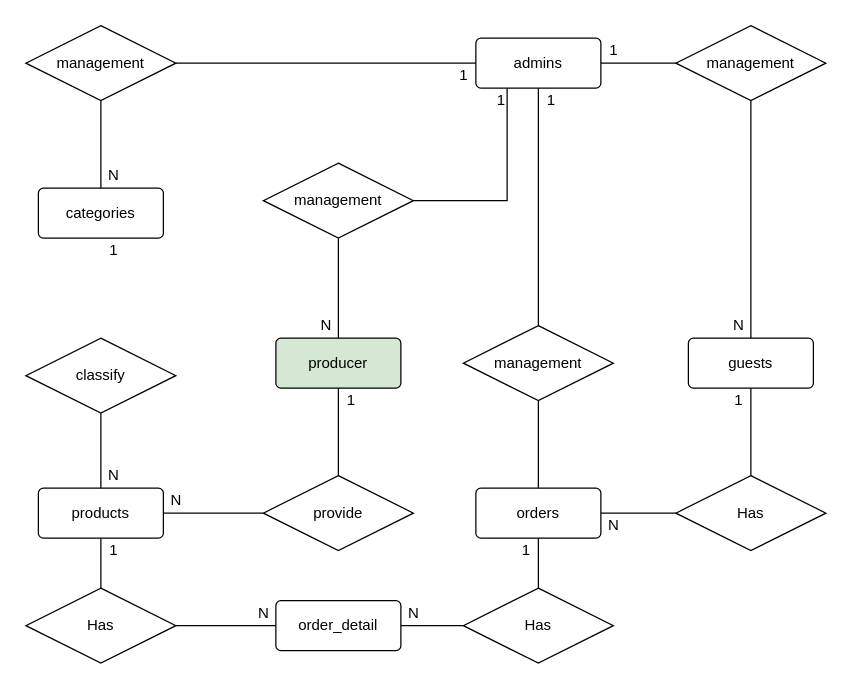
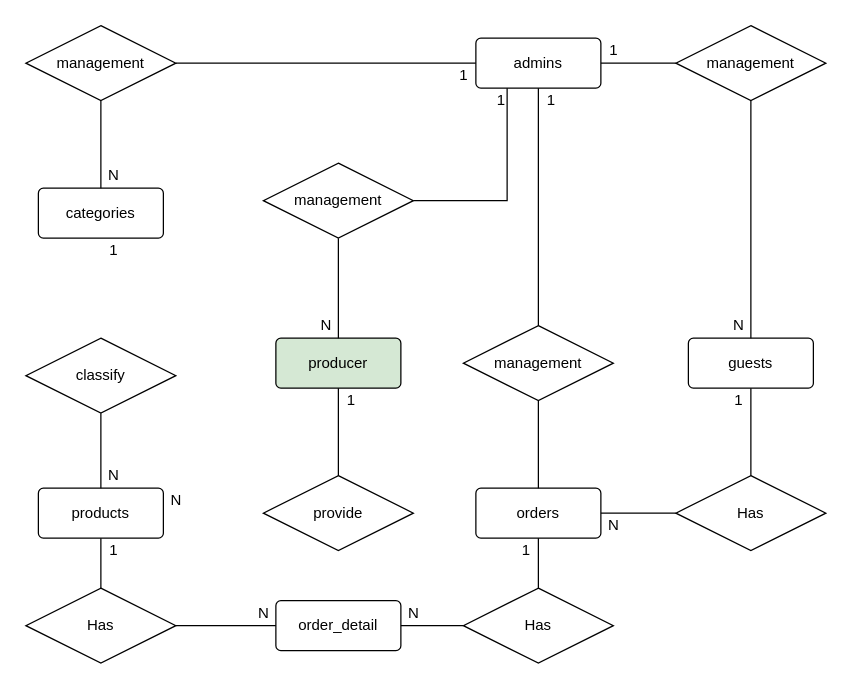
  <mxCell id="0" />
  <mxCell id="1" parent="0" />
  <mxCell id="2" value="products" style="rounded=1;arcSize=10;whiteSpace=wrap;html=1;align=center;" vertex="1" parent="1"><mxGeometry x="30" y="390" width="100" height="40" as="geometry" /></mxCell>
  <mxCell id="3" value="producer" style="rounded=1;arcSize=10;whiteSpace=wrap;html=1;align=center;labelBorderColor=none;fillColor=#d5e8d4;" vertex="1" parent="1"><mxGeometry x="220" y="270" width="100" height="40" as="geometry" /></mxCell>
  <mxCell id="4" value="guests" style="rounded=1;arcSize=10;whiteSpace=wrap;html=1;align=center;labelBorderColor=none;" vertex="1" parent="1"><mxGeometry x="550" y="270" width="100" height="40" as="geometry" /></mxCell>
  <mxCell id="5" value="admins" style="rounded=1;arcSize=10;whiteSpace=wrap;html=1;align=center;labelBorderColor=none;" vertex="1" parent="1"><mxGeometry x="380" y="30" width="100" height="40" as="geometry" /></mxCell>
  <mxCell id="6" value="categories" style="rounded=1;arcSize=10;whiteSpace=wrap;html=1;align=center;labelBorderColor=none;" vertex="1" parent="1"><mxGeometry x="30" y="150" width="100" height="40" as="geometry" /></mxCell>
  <mxCell id="7" value="orders" style="rounded=1;arcSize=10;whiteSpace=wrap;html=1;align=center;labelBorderColor=none;" vertex="1" parent="1"><mxGeometry x="380" y="390" width="100" height="40" as="geometry" /></mxCell>
  <mxCell id="8" value="order_detail" style="rounded=1;arcSize=10;whiteSpace=wrap;html=1;align=center;labelBorderColor=none;" vertex="1" parent="1"><mxGeometry x="220" y="480" width="100" height="40" as="geometry" /></mxCell>
  <mxCell id="9" value="N" style="text;html=1;align=center;verticalAlign=middle;resizable=0;points=[];autosize=1;strokeColor=none;fillColor=none;" vertex="1" parent="1"><mxGeometry x="480" y="410" width="20" height="20" as="geometry" /></mxCell>
  <mxCell id="10" value="1" style="text;html=1;align=center;verticalAlign=middle;resizable=0;points=[];autosize=1;strokeColor=none;fillColor=none;" vertex="1" parent="1"><mxGeometry x="360" y="50" width="20" height="20" as="geometry" /></mxCell>
  <mxCell id="11" value="N" style="text;html=1;align=center;verticalAlign=middle;resizable=0;points=[];autosize=1;strokeColor=none;fillColor=none;" vertex="1" parent="1"><mxGeometry x="80" y="370" width="20" height="20" as="geometry" /></mxCell>
  <mxCell id="12" value="Has" style="shape=rhombus;perimeter=rhombusPerimeter;whiteSpace=wrap;html=1;align=center;labelBorderColor=none;" vertex="1" parent="1"><mxGeometry x="540" y="380" width="120" height="60" as="geometry" /></mxCell>
  <mxCell id="13" value="" style="endArrow=none;html=1;rounded=0;entryX=1;entryY=0.5;entryDx=0;entryDy=0;exitX=0;exitY=0.5;exitDx=0;exitDy=0;" edge="1" parent="1" source="12" target="7"><mxGeometry width="50" height="50" relative="1" as="geometry"><mxPoint x="660" y="720" as="sourcePoint" /><mxPoint x="710" y="670" as="targetPoint" /></mxGeometry></mxCell>
  <mxCell id="14" value="" style="endArrow=none;html=1;rounded=0;exitX=0.5;exitY=1;exitDx=0;exitDy=0;entryX=0.5;entryY=0;entryDx=0;entryDy=0;" edge="1" parent="1" source="4" target="12"><mxGeometry width="50" height="50" relative="1" as="geometry"><mxPoint x="640" y="650" as="sourcePoint" /><mxPoint x="690" y="600" as="targetPoint" /></mxGeometry></mxCell>
  <mxCell id="15" value="management" style="shape=rhombus;perimeter=rhombusPerimeter;whiteSpace=wrap;html=1;align=center;labelBorderColor=none;" vertex="1" parent="1"><mxGeometry x="370" y="260" width="120" height="60" as="geometry" /></mxCell>
  <mxCell id="16" value="" style="endArrow=none;html=1;rounded=0;entryX=0.5;entryY=1;entryDx=0;entryDy=0;exitX=0.5;exitY=0;exitDx=0;exitDy=0;" edge="1" parent="1" source="7" target="15"><mxGeometry width="50" height="50" relative="1" as="geometry"><mxPoint x="759" y="540" as="sourcePoint" /><mxPoint x="759" y="480" as="targetPoint" /></mxGeometry></mxCell>
  <mxCell id="17" value="" style="endArrow=none;html=1;rounded=0;entryX=0.5;entryY=1;entryDx=0;entryDy=0;exitX=0.5;exitY=0;exitDx=0;exitDy=0;" edge="1" parent="1" source="15" target="5"><mxGeometry width="50" height="50" relative="1" as="geometry"><mxPoint x="759" y="420" as="sourcePoint" /><mxPoint x="759" y="360" as="targetPoint" /></mxGeometry></mxCell>
  <mxCell id="18" value="classify" style="shape=rhombus;perimeter=rhombusPerimeter;whiteSpace=wrap;html=1;align=center;labelBorderColor=none;" vertex="1" parent="1"><mxGeometry x="20" y="270" width="120" height="60" as="geometry" /></mxCell>
  <mxCell id="19" value="Has" style="shape=rhombus;perimeter=rhombusPerimeter;whiteSpace=wrap;html=1;align=center;labelBorderColor=none;" vertex="1" parent="1"><mxGeometry x="370" y="470" width="120" height="60" as="geometry" /></mxCell>
  <mxCell id="20" value="" style="endArrow=none;html=1;rounded=0;entryX=0.5;entryY=1;entryDx=0;entryDy=0;exitX=0.5;exitY=0;exitDx=0;exitDy=0;" edge="1" parent="1" source="19" target="7"><mxGeometry width="50" height="50" relative="1" as="geometry"><mxPoint x="570" y="670" as="sourcePoint" /><mxPoint x="620" y="620" as="targetPoint" /></mxGeometry></mxCell>
  <mxCell id="21" value="" style="endArrow=none;html=1;rounded=0;entryX=0;entryY=0.5;entryDx=0;entryDy=0;exitX=1;exitY=0.5;exitDx=0;exitDy=0;" edge="1" parent="1" source="8" target="19"><mxGeometry width="50" height="50" relative="1" as="geometry"><mxPoint x="430" y="560" as="sourcePoint" /><mxPoint x="510" y="560" as="targetPoint" /></mxGeometry></mxCell>
  <mxCell id="22" value="N" style="text;html=1;align=center;verticalAlign=middle;resizable=0;points=[];autosize=1;strokeColor=none;fillColor=none;" vertex="1" parent="1"><mxGeometry x="320" y="480" width="20" height="20" as="geometry" /></mxCell>
  <mxCell id="23" value="Has" style="shape=rhombus;perimeter=rhombusPerimeter;whiteSpace=wrap;html=1;align=center;labelBorderColor=none;" vertex="1" parent="1"><mxGeometry x="20" y="470" width="120" height="60" as="geometry" /></mxCell>
  <mxCell id="24" value="" style="endArrow=none;html=1;rounded=0;entryX=0.5;entryY=0;entryDx=0;entryDy=0;exitX=0.5;exitY=1;exitDx=0;exitDy=0;" edge="1" parent="1" source="2" target="23"><mxGeometry width="50" height="50" relative="1" as="geometry"><mxPoint x="130" y="560" as="sourcePoint" /><mxPoint x="185" y="560" as="targetPoint" /></mxGeometry></mxCell>
  <mxCell id="25" value="" style="endArrow=none;html=1;rounded=0;exitX=1;exitY=0.5;exitDx=0;exitDy=0;entryX=0;entryY=0.5;entryDx=0;entryDy=0;" edge="1" parent="1" source="23" target="8"><mxGeometry width="50" height="50" relative="1" as="geometry"><mxPoint x="290" y="630" as="sourcePoint" /><mxPoint x="340" y="580" as="targetPoint" /></mxGeometry></mxCell>
  <mxCell id="26" value="1" style="text;html=1;align=center;verticalAlign=middle;resizable=0;points=[];autosize=1;strokeColor=none;fillColor=none;" vertex="1" parent="1"><mxGeometry x="80" y="430" width="20" height="20" as="geometry" /></mxCell>
  <mxCell id="27" value="N" style="text;html=1;align=center;verticalAlign=middle;resizable=0;points=[];autosize=1;strokeColor=none;fillColor=none;" vertex="1" parent="1"><mxGeometry x="200" y="480" width="20" height="20" as="geometry" /></mxCell>
  <mxCell id="28" value="provide" style="shape=rhombus;perimeter=rhombusPerimeter;whiteSpace=wrap;html=1;align=center;labelBorderColor=none;" vertex="1" parent="1"><mxGeometry x="210" y="380" width="120" height="60" as="geometry" /></mxCell>
- <mxCell id="29" value="" style="endArrow=none;html=1;rounded=0;exitX=0;exitY=0.5;exitDx=0;exitDy=0;entryX=1;entryY=0.5;entryDx=0;entryDy=0;" edge="1" parent="1" source="28" target="2"><mxGeometry width="50" height="50" relative="1" as="geometry"><mxPoint x="140" y="700" as="sourcePoint" /><mxPoint x="150" y="410" as="targetPoint" /></mxGeometry></mxCell>
  <mxCell id="30" value="" style="endArrow=none;html=1;rounded=0;exitX=0.5;exitY=1;exitDx=0;exitDy=0;entryX=0.5;entryY=0;entryDx=0;entryDy=0;" edge="1" parent="1" source="3" target="28"><mxGeometry width="50" height="50" relative="1" as="geometry"><mxPoint x="90" y="650" as="sourcePoint" /><mxPoint x="300" y="360" as="targetPoint" /></mxGeometry></mxCell>
  <mxCell id="31" value="1" style="text;html=1;align=center;verticalAlign=middle;resizable=0;points=[];autosize=1;strokeColor=none;fillColor=none;" vertex="1" parent="1"><mxGeometry x="80" y="190" width="20" height="20" as="geometry" /></mxCell>
  <mxCell id="32" value="" style="endArrow=none;html=1;rounded=0;entryX=0.5;entryY=1;entryDx=0;entryDy=0;exitX=0.5;exitY=0;exitDx=0;exitDy=0;" edge="1" parent="1" source="2" target="18"><mxGeometry width="50" height="50" relative="1" as="geometry"><mxPoint x="140" y="520" as="sourcePoint" /><mxPoint x="190" y="470" as="targetPoint" /></mxGeometry></mxCell>
  <mxCell id="33" value="management" style="shape=rhombus;perimeter=rhombusPerimeter;whiteSpace=wrap;html=1;align=center;labelBorderColor=none;rotation=0;" vertex="1" parent="1"><mxGeometry x="20" y="20" width="120" height="60" as="geometry" /></mxCell>
  <mxCell id="34" value="1" style="text;html=1;align=center;verticalAlign=middle;resizable=0;points=[];autosize=1;strokeColor=none;fillColor=none;" vertex="1" parent="1"><mxGeometry x="430" y="70" width="20" height="20" as="geometry" /></mxCell>
  <mxCell id="35" value="N" style="text;html=1;align=center;verticalAlign=middle;resizable=0;points=[];autosize=1;strokeColor=none;fillColor=none;" vertex="1" parent="1"><mxGeometry x="80" y="130" width="20" height="20" as="geometry" /></mxCell>
  <mxCell id="36" value="" style="endArrow=none;html=1;rounded=0;entryX=1;entryY=0.5;entryDx=0;entryDy=0;exitX=0;exitY=0.5;exitDx=0;exitDy=0;" edge="1" parent="1" source="5" target="33"><mxGeometry width="50" height="50" relative="1" as="geometry"><mxPoint x="530" y="450" as="sourcePoint" /><mxPoint x="580" y="400" as="targetPoint" /></mxGeometry></mxCell>
  <mxCell id="37" value="" style="endArrow=none;html=1;rounded=0;exitX=1;exitY=0.5;exitDx=0;exitDy=0;entryX=0.25;entryY=1;entryDx=0;entryDy=0;" edge="1" parent="1" source="38" target="5"><mxGeometry width="50" height="50" relative="1" as="geometry"><mxPoint x="770" y="710" as="sourcePoint" /><mxPoint x="400" y="100" as="targetPoint" /><Array as="points"><mxPoint x="405" y="160" /></Array></mxGeometry></mxCell>
  <mxCell id="38" value="management" style="shape=rhombus;perimeter=rhombusPerimeter;whiteSpace=wrap;html=1;align=center;labelBorderColor=none;" vertex="1" parent="1"><mxGeometry x="210" y="130" width="120" height="60" as="geometry" /></mxCell>
  <mxCell id="39" value="" style="endArrow=none;html=1;rounded=0;entryX=0.5;entryY=1;entryDx=0;entryDy=0;exitX=0.5;exitY=0;exitDx=0;exitDy=0;" edge="1" parent="1" source="3" target="38"><mxGeometry width="50" height="50" relative="1" as="geometry"><mxPoint x="430" y="750" as="sourcePoint" /><mxPoint x="480" y="700" as="targetPoint" /></mxGeometry></mxCell>
  <mxCell id="40" value="management" style="shape=rhombus;perimeter=rhombusPerimeter;whiteSpace=wrap;html=1;align=center;labelBorderColor=none;" vertex="1" parent="1"><mxGeometry x="540" y="20" width="120" height="60" as="geometry" /></mxCell>
  <mxCell id="41" value="" style="endArrow=none;html=1;rounded=0;entryX=0.5;entryY=1;entryDx=0;entryDy=0;exitX=0.5;exitY=0;exitDx=0;exitDy=0;" edge="1" parent="1" source="4" target="40"><mxGeometry width="50" height="50" relative="1" as="geometry"><mxPoint x="780" y="340" as="sourcePoint" /><mxPoint x="440" y="600" as="targetPoint" /></mxGeometry></mxCell>
  <mxCell id="42" value="" style="endArrow=none;html=1;rounded=0;entryX=1;entryY=0.5;entryDx=0;entryDy=0;exitX=0;exitY=0.5;exitDx=0;exitDy=0;" edge="1" parent="1" source="40" target="5"><mxGeometry width="50" height="50" relative="1" as="geometry"><mxPoint x="390" y="650" as="sourcePoint" /><mxPoint x="440" y="600" as="targetPoint" /></mxGeometry></mxCell>
  <mxCell id="43" value="" style="endArrow=none;html=1;rounded=0;exitX=0.5;exitY=0;exitDx=0;exitDy=0;entryX=0.5;entryY=1;entryDx=0;entryDy=0;" edge="1" parent="1" source="6" target="33"><mxGeometry width="50" height="50" relative="1" as="geometry"><mxPoint x="390" y="240" as="sourcePoint" /><mxPoint x="440" y="190" as="targetPoint" /></mxGeometry></mxCell>
  <mxCell id="44" value="1" style="text;html=1;align=center;verticalAlign=middle;resizable=0;points=[];autosize=1;strokeColor=none;fillColor=none;" vertex="1" parent="1"><mxGeometry x="390" y="70" width="20" height="20" as="geometry" /></mxCell>
  <mxCell id="45" value="N" style="text;html=1;align=center;verticalAlign=middle;resizable=0;points=[];autosize=1;strokeColor=none;fillColor=none;" vertex="1" parent="1"><mxGeometry x="250" y="250" width="20" height="20" as="geometry" /></mxCell>
  <mxCell id="46" value="1" style="text;html=1;align=center;verticalAlign=middle;resizable=0;points=[];autosize=1;strokeColor=none;fillColor=none;" vertex="1" parent="1"><mxGeometry x="270" y="310" width="20" height="20" as="geometry" /></mxCell>
  <mxCell id="47" value="N" style="text;html=1;align=center;verticalAlign=middle;resizable=0;points=[];autosize=1;strokeColor=none;fillColor=none;" vertex="1" parent="1"><mxGeometry x="130" y="390" width="20" height="20" as="geometry" /></mxCell>
  <mxCell id="48" value="1" style="text;html=1;align=center;verticalAlign=middle;resizable=0;points=[];autosize=1;strokeColor=none;fillColor=none;" vertex="1" parent="1"><mxGeometry x="410" y="430" width="20" height="20" as="geometry" /></mxCell>
  <mxCell id="49" value="1" style="text;html=1;align=center;verticalAlign=middle;resizable=0;points=[];autosize=1;strokeColor=none;fillColor=none;" vertex="1" parent="1"><mxGeometry x="480" y="30" width="20" height="20" as="geometry" /></mxCell>
  <mxCell id="50" value="N" style="text;html=1;align=center;verticalAlign=middle;resizable=0;points=[];autosize=1;strokeColor=none;fillColor=none;" vertex="1" parent="1"><mxGeometry x="580" y="250" width="20" height="20" as="geometry" /></mxCell>
  <mxCell id="51" value="1" style="text;html=1;align=center;verticalAlign=middle;resizable=0;points=[];autosize=1;strokeColor=none;fillColor=none;" vertex="1" parent="1"><mxGeometry x="580" y="310" width="20" height="20" as="geometry" /></mxCell>
